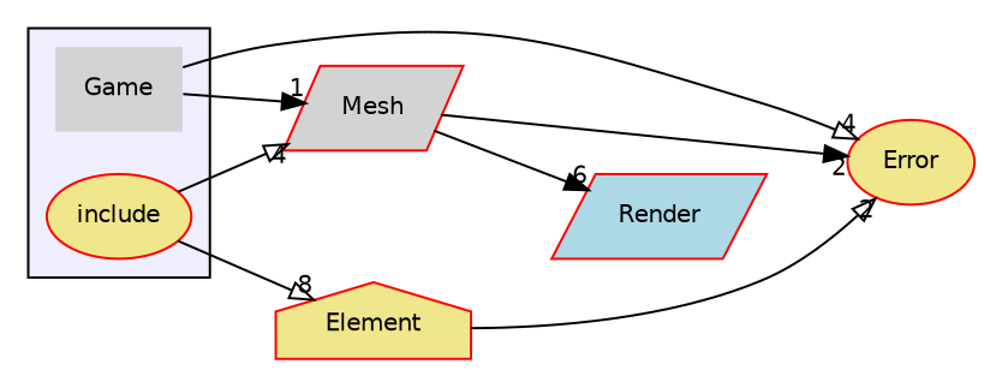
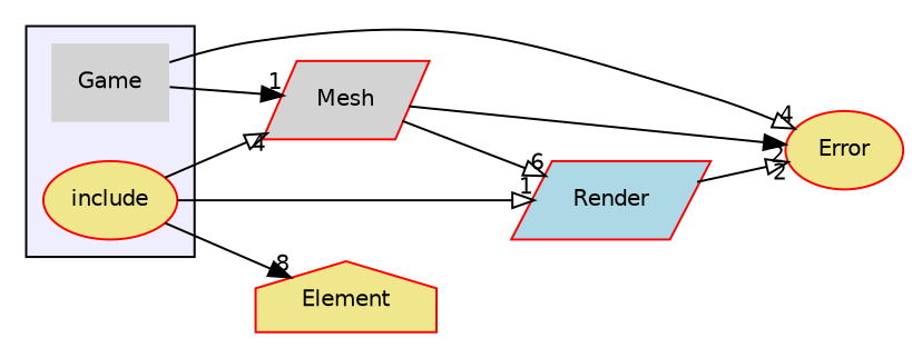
  digraph {
    compound=true
    rankdir=LR
    node [fillcolor=khaki fontname=Helvetica fontsize=10 shape=ellipse style=filled color=red]
    edge [arrowhead=onormal headlabel=1 labeldistance=1.5 labelfontname=Helvetica labelfontsize=10]
    n1 [fillcolor=lightgrey label=Game shape=plaintext color=""]
    n2 [label=include]
    n3 [fillcolor=lightgrey label=Mesh shape=parallelogram]
    n4 [label=Error]
    n5 [label=Element shape=house]
    n6 [fillcolor=lightblue label=Render shape=parallelogram]
    subgraph cluster_1 {
      bgcolor="#eeeeff"
      pencolor=black
      n1
      n2
    }
    n1 -> n3 [arrowhead=normal]
    n1 -> n4 [headlabel=4]
    n2 -> n3 [headlabel=4]
-   n2 -> n5 [headlabel=8]
+   n2 -> n5 [arrowhead=normal headlabel=8]
+   n2 -> n6
    n3 -> n4 [arrowhead=normal headlabel=2]
-   n3 -> n6 [arrowhead=normal headlabel=6]
-   n5 -> n4 [headlabel=2]
+   n3 -> n6 [headlabel=6]
+   n6 -> n4 [headlabel=2]
  }
